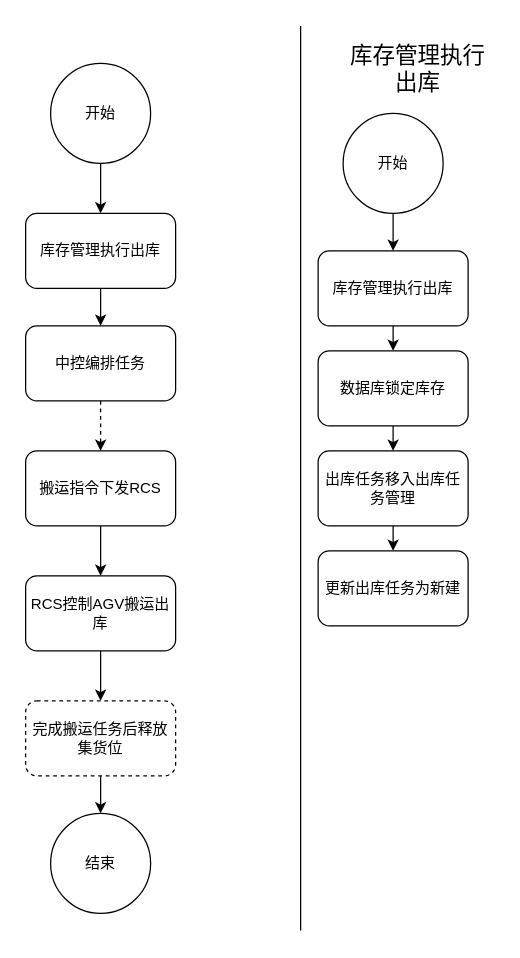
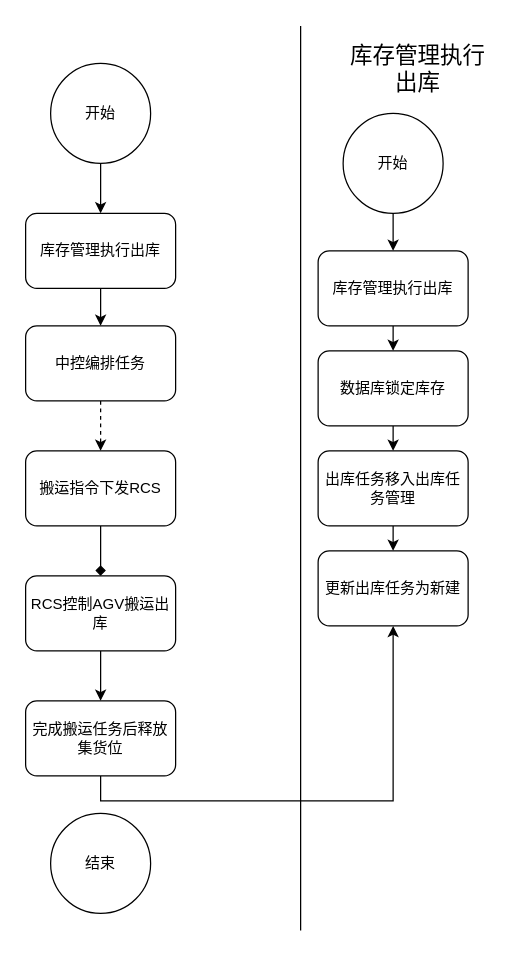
  <mxCell id="0" />
  <mxCell id="1" parent="0" />
  <mxCell id="2" style="edgeStyle=orthogonalEdgeStyle;rounded=0;orthogonalLoop=1;jettySize=auto;html=1;exitX=0.5;exitY=1;exitDx=0;exitDy=0;entryX=0.5;entryY=0;entryDx=0;entryDy=0;" edge="1" parent="1" source="3" target="5"><mxGeometry relative="1" as="geometry" /></mxCell>
  <mxCell id="3" value="开始" style="ellipse;whiteSpace=wrap;html=1;aspect=fixed;" vertex="1" parent="1"><mxGeometry x="40" y="50" width="80" height="80" as="geometry" /></mxCell>
  <mxCell id="4" style="edgeStyle=orthogonalEdgeStyle;rounded=0;orthogonalLoop=1;jettySize=auto;html=1;exitX=0.5;exitY=1;exitDx=0;exitDy=0;entryX=0.5;entryY=0;entryDx=0;entryDy=0;" edge="1" parent="1" source="5" target="14"><mxGeometry relative="1" as="geometry" /></mxCell>
  <mxCell id="5" value="库存管理执行出库" style="rounded=1;whiteSpace=wrap;html=1;" vertex="1" parent="1"><mxGeometry x="20" y="170" width="120" height="60" as="geometry" /></mxCell>
- <mxCell id="6" style="edgeStyle=orthogonalEdgeStyle;rounded=0;orthogonalLoop=1;jettySize=auto;html=1;exitX=0.5;exitY=1;exitDx=0;exitDy=0;entryX=0.5;entryY=0;entryDx=0;entryDy=0;" edge="1" parent="1" source="7" target="9"><mxGeometry relative="1" as="geometry" /></mxCell>
+ <mxCell id="6" style="edgeStyle=orthogonalEdgeStyle;rounded=0;orthogonalLoop=1;jettySize=auto;html=1;exitX=0.5;exitY=1;exitDx=0;exitDy=0;entryX=0.5;entryY=0;entryDx=0;entryDy=0;endArrow=diamond;" edge="1" parent="1" source="7" target="9"><mxGeometry relative="1" as="geometry" /></mxCell>
  <mxCell id="7" value="搬运指令下发RCS" style="rounded=1;whiteSpace=wrap;html=1;" vertex="1" parent="1"><mxGeometry x="20" y="360" width="120" height="60" as="geometry" /></mxCell>
  <mxCell id="8" style="edgeStyle=orthogonalEdgeStyle;rounded=0;orthogonalLoop=1;jettySize=auto;html=1;exitX=0.5;exitY=1;exitDx=0;exitDy=0;entryX=0.5;entryY=0;entryDx=0;entryDy=0;" edge="1" parent="1" source="9" target="11"><mxGeometry relative="1" as="geometry" /></mxCell>
  <mxCell id="9" value="RCS控制AGV搬运出库" style="rounded=1;whiteSpace=wrap;html=1;" vertex="1" parent="1"><mxGeometry x="20" y="460" width="120" height="60" as="geometry" /></mxCell>
- <mxCell id="10" style="edgeStyle=orthogonalEdgeStyle;rounded=0;orthogonalLoop=1;jettySize=auto;html=1;exitX=0.5;exitY=1;exitDx=0;exitDy=0;entryX=0.5;entryY=0;entryDx=0;entryDy=0;" edge="1" parent="1" source="11" target="12"><mxGeometry relative="1" as="geometry" /></mxCell>
- <mxCell id="11" value="完成搬运任务后释放集货位" style="rounded=1;whiteSpace=wrap;html=1;dashed=1;" vertex="1" parent="1"><mxGeometry x="20" y="560" width="120" height="60" as="geometry" /></mxCell>
+ <mxCell id="10" style="edgeStyle=orthogonalEdgeStyle;rounded=0;orthogonalLoop=1;jettySize=auto;html=1;exitX=0.5;exitY=1;exitDx=0;exitDy=0;" edge="1" parent="1" source="11" target="25"><mxGeometry relative="1" as="geometry" /></mxCell>
+ <mxCell id="11" value="完成搬运任务后释放集货位" style="rounded=1;whiteSpace=wrap;html=1;" vertex="1" parent="1"><mxGeometry x="20" y="560" width="120" height="60" as="geometry" /></mxCell>
  <mxCell id="12" value="结束" style="ellipse;whiteSpace=wrap;html=1;aspect=fixed;" vertex="1" parent="1"><mxGeometry x="40" y="650" width="80" height="80" as="geometry" /></mxCell>
  <mxCell id="13" style="edgeStyle=orthogonalEdgeStyle;rounded=0;orthogonalLoop=1;jettySize=auto;html=1;exitX=0.5;exitY=1;exitDx=0;exitDy=0;entryX=0.5;entryY=0;entryDx=0;entryDy=0;dashed=1;" edge="1" parent="1" source="14" target="7"><mxGeometry relative="1" as="geometry" /></mxCell>
  <mxCell id="14" value="中控编排任务" style="rounded=1;whiteSpace=wrap;html=1;" vertex="1" parent="1"><mxGeometry x="20" y="260" width="120" height="60" as="geometry" /></mxCell>
  <mxCell id="15" value="" style="endArrow=none;html=1;rounded=0;" edge="1" parent="1"><mxGeometry width="50" height="50" relative="1" as="geometry"><mxPoint x="240" y="743.636" as="sourcePoint" /><mxPoint x="240" y="20" as="targetPoint" /></mxGeometry></mxCell>
  <mxCell id="16" value="&lt;font style=&quot;font-size: 18px&quot;&gt;库存管理执行出库&lt;/font&gt;" style="text;html=1;strokeColor=none;fillColor=none;align=center;verticalAlign=middle;whiteSpace=wrap;rounded=0;" vertex="1" parent="1"><mxGeometry x="274" y="40" width="120" height="30" as="geometry" /></mxCell>
  <mxCell id="17" style="edgeStyle=orthogonalEdgeStyle;rounded=0;orthogonalLoop=1;jettySize=auto;html=1;exitX=0.5;exitY=1;exitDx=0;exitDy=0;entryX=0.5;entryY=0;entryDx=0;entryDy=0;fontSize=18;" edge="1" parent="1" source="18" target="20"><mxGeometry relative="1" as="geometry" /></mxCell>
  <mxCell id="18" value="开始" style="ellipse;whiteSpace=wrap;html=1;aspect=fixed;" vertex="1" parent="1"><mxGeometry x="274" y="90" width="80" height="80" as="geometry" /></mxCell>
  <mxCell id="19" style="edgeStyle=orthogonalEdgeStyle;rounded=0;orthogonalLoop=1;jettySize=auto;html=1;exitX=0.5;exitY=1;exitDx=0;exitDy=0;entryX=0.5;entryY=0;entryDx=0;entryDy=0;fontSize=18;" edge="1" parent="1" source="20" target="22"><mxGeometry relative="1" as="geometry" /></mxCell>
  <mxCell id="20" value="库存管理执行出库" style="rounded=1;whiteSpace=wrap;html=1;" vertex="1" parent="1"><mxGeometry x="254" y="200" width="120" height="60" as="geometry" /></mxCell>
  <mxCell id="21" style="edgeStyle=orthogonalEdgeStyle;rounded=0;orthogonalLoop=1;jettySize=auto;html=1;exitX=0.5;exitY=1;exitDx=0;exitDy=0;entryX=0.5;entryY=0;entryDx=0;entryDy=0;fontSize=18;" edge="1" parent="1" source="22" target="24"><mxGeometry relative="1" as="geometry" /></mxCell>
  <mxCell id="22" value="数据库锁定库存" style="rounded=1;whiteSpace=wrap;html=1;" vertex="1" parent="1"><mxGeometry x="254" y="280" width="120" height="60" as="geometry" /></mxCell>
  <mxCell id="23" style="edgeStyle=orthogonalEdgeStyle;rounded=0;orthogonalLoop=1;jettySize=auto;html=1;exitX=0.5;exitY=1;exitDx=0;exitDy=0;entryX=0.5;entryY=0;entryDx=0;entryDy=0;fontSize=18;" edge="1" parent="1" source="24" target="25"><mxGeometry relative="1" as="geometry" /></mxCell>
  <mxCell id="24" value="出库任务移入出库任务管理" style="rounded=1;whiteSpace=wrap;html=1;" vertex="1" parent="1"><mxGeometry x="254" y="360" width="120" height="60" as="geometry" /></mxCell>
  <mxCell id="25" value="更新出库任务为新建" style="rounded=1;whiteSpace=wrap;html=1;" vertex="1" parent="1"><mxGeometry x="254" y="440" width="120" height="60" as="geometry" /></mxCell>
